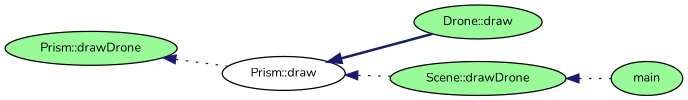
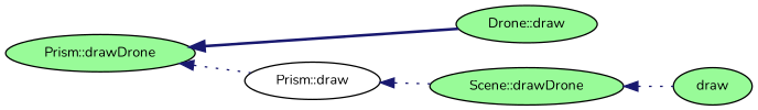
  digraph {
    fontname=Nunito
    rankdir=LR
    node [color=black fillcolor=palegreen fontname=Nunito fontsize=10 shape=ellipse style=filled]
    edge [color=midnightblue dir=back fontname=Nunito fontsize=10 labelfontname=Helvetica labelfontsize=10 style=dotted]
    n1 [fontcolor=black height=0.2 label="Prism::drawDrone" width=0.4]
    n2 [fillcolor=white height=0.2 label="Prism::draw" width=0.4]
    n3 [height=0.2 label="Drone::draw" width=0.4]
    n4 [height=0.2 label="Scene::drawDrone" width=0.4]
-   n5 [height=0.2 label=main width=0.4]
+   n5 [height=0.2 label=draw width=0.4]
    n1 -> n2
-   n2 -> n3 [style=bold]
+   n1 -> n3 [style=bold]
    n2 -> n4
    n4 -> n5
  }
